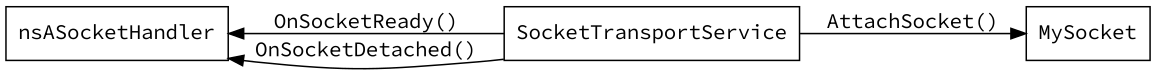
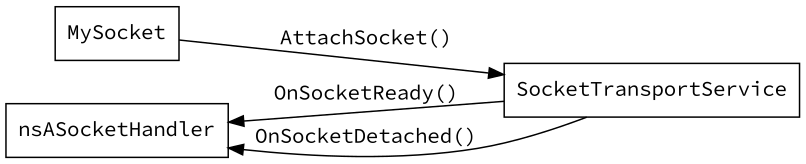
  digraph {
    fontname="Source Code Pro"
    rankdir=LR
    node [fontname="Source Code Pro" shape=record]
    edge [fontname="Source Code Pro" dir=back]
    MySocket
    SocketTransportService
    nsASocketHandler
-   SocketTransportService -> MySocket [label="AttachSocket()" dir=""]
+   MySocket -> SocketTransportService [label="AttachSocket()" dir=""]
    nsASocketHandler -> SocketTransportService [arrawtail=normal label="OnSocketReady()"]
    nsASocketHandler -> SocketTransportService [arraytail=normal label="OnSocketDetached()"]
  }
